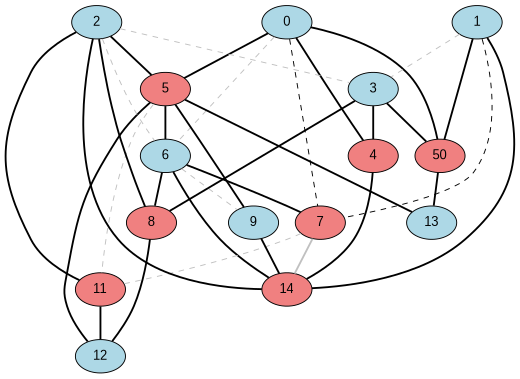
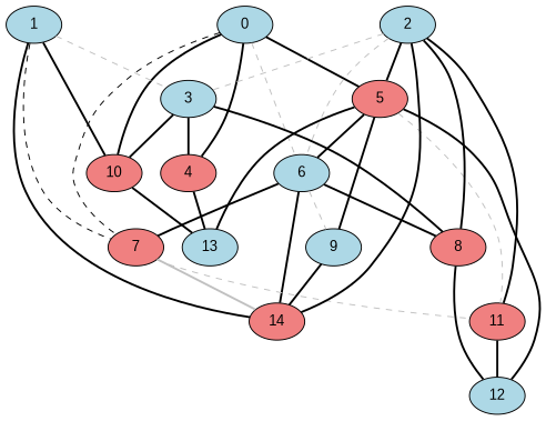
  graph {
    fontname="Liberation Sans"
    node [fillcolor=lightblue fontname="Liberation Sans" style=filled]
    edge [color=black fontname="Liberation Sans" style=bold]
    4 [fillcolor=lightcoral]
    0
    5 [fillcolor=lightcoral]
    6
    7 [fillcolor=lightcoral]
-   10 [fillcolor=lightcoral label=50]
+   10 [fillcolor=lightcoral]
    13
    11 [fillcolor=lightcoral]
    9
    12
    14 [fillcolor=lightcoral]
    8 [fillcolor=lightcoral]
    1
    3
    2
-   4 -- 14
+   4 -- 13
    0 -- 4
    0 -- 5
    0 -- 6 [color=gray style=dashed]
    0 -- 7 [style=dashed]
    0 -- 10
    5 -- 6
    5 -- 13
    5 -- 11 [color=gray style=dashed]
    5 -- 9
    5 -- 12
    6 -- 7
    6 -- 9 [color=gray style=dashed]
    6 -- 14
    6 -- 8
    7 -- 11 [color=gray style=dashed]
    7 -- 14 [color=gray]
    10 -- 13
    11 -- 12
    9 -- 14
    8 -- 12
    1 -- 7 [style=dashed]
    1 -- 10
    1 -- 14
    1 -- 3 [color=gray style=dashed]
    3 -- 4
    3 -- 10
    3 -- 8
    2 -- 5
    2 -- 6 [color=gray style=dashed]
    2 -- 11
    2 -- 14
    2 -- 8
    2 -- 3 [color=gray style=dashed]
  }
